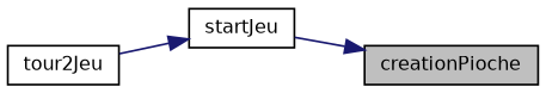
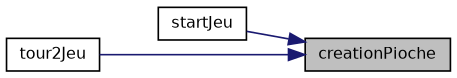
  digraph {
    rankdir=RL
    node [color=black fillcolor=white fontname=Helvetica fontsize=10 shape=record style=filled]
    edge [color=midnightblue dir=back fontname=Helvetica fontsize=10 labelfontname=Helvetica labelfontsize=10 style=solid]
    n1 [fillcolor=grey75 fontcolor=black height=0.2 label=creationPioche width=0.4]
    n2 [height=0.2 label=startJeu width=0.4]
    n3 [height=0.2 label=tour2Jeu width=0.4]
    n1 -> n2
-   n2 -> n3
+   n1 -> n3
  }
